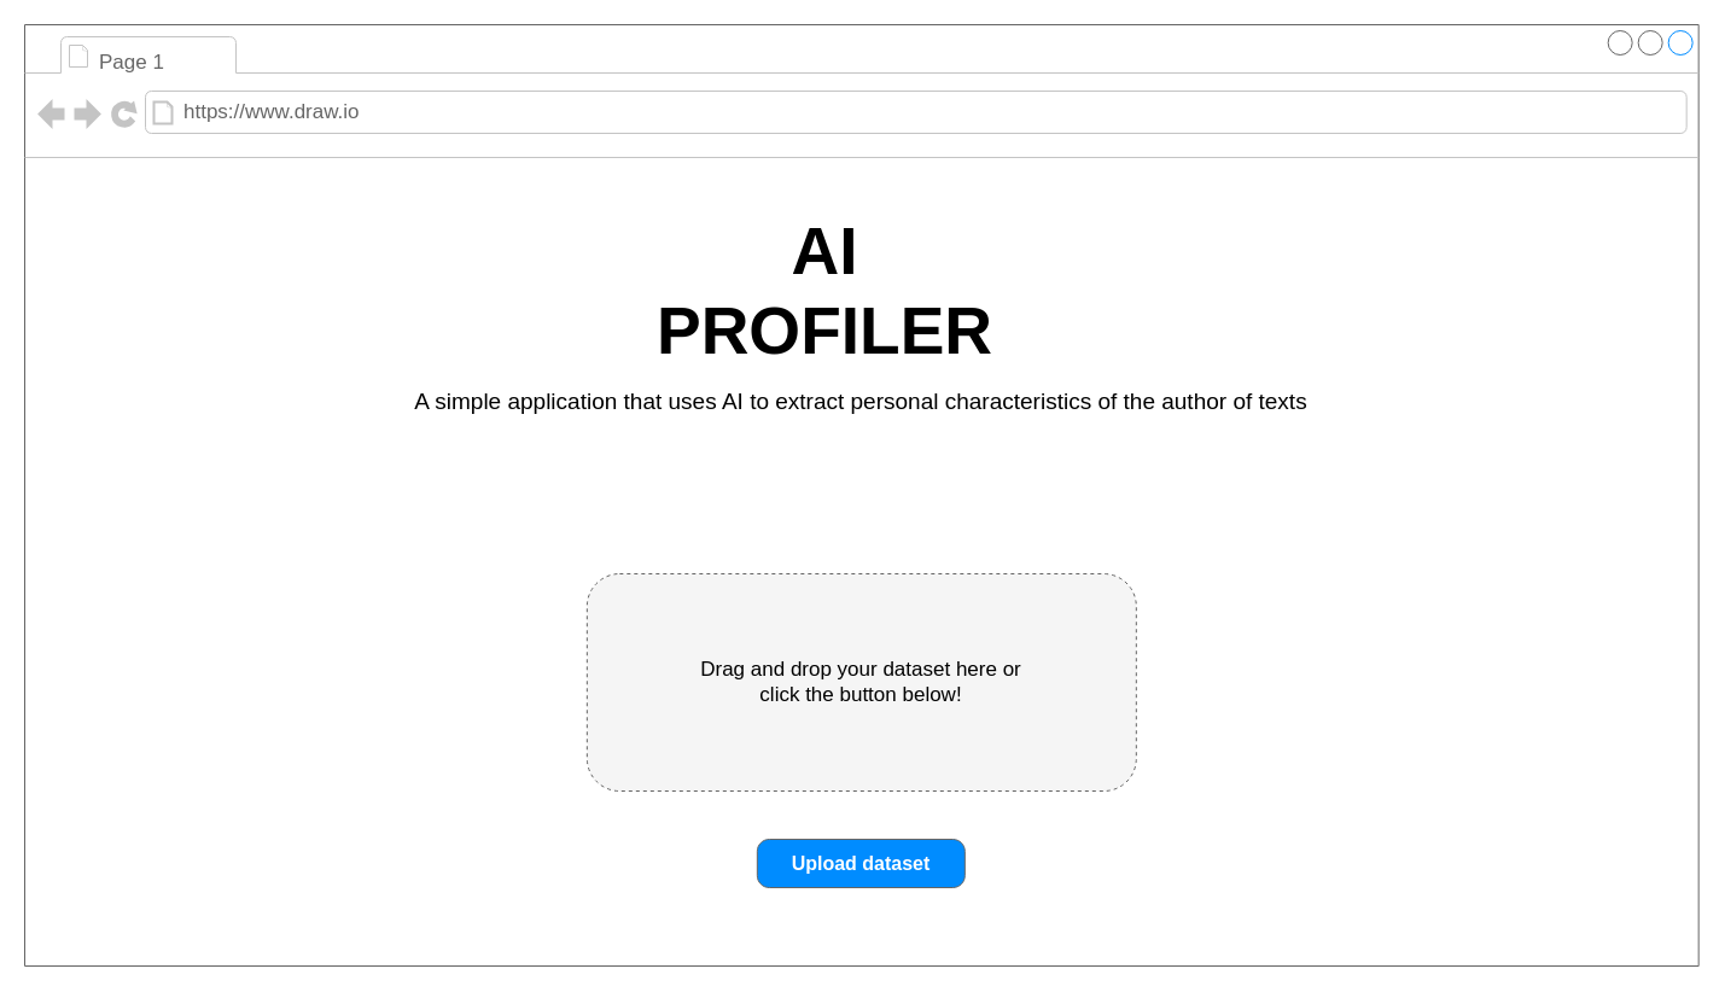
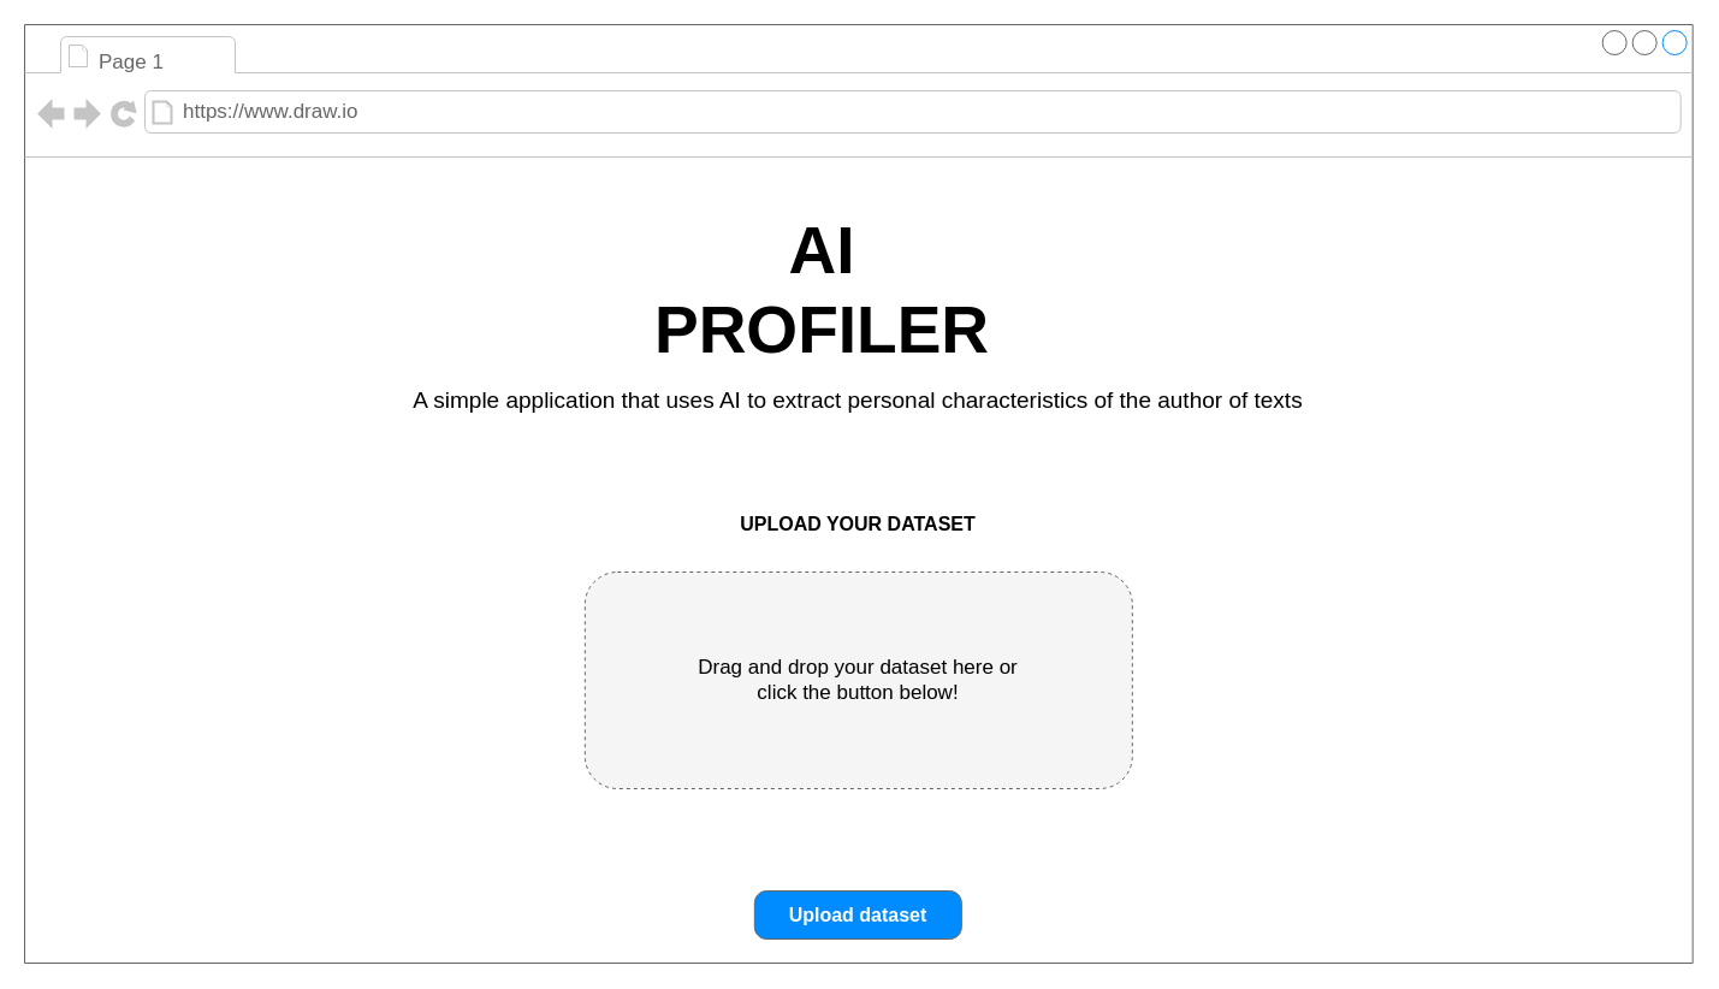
  <mxCell id="0" />
  <mxCell id="1" parent="0" />
  <mxCell id="2" value="" style="strokeWidth=1;shadow=0;dashed=0;align=center;shape=mxgraph.mockup.containers.browserWindow;rSize=0;strokeColor=#666666;strokeColor2=#008cff;strokeColor3=#c4c4c4;mainText=,;recursiveResize=0;fontSize=22;html=1;aspect=fixed;" parent="1" vertex="1"><mxGeometry y="20" width="1386.67" height="780" as="geometry" x="20" /></mxCell>
  <mxCell id="3" value="Page 1" style="strokeWidth=1;shadow=0;dashed=0;align=center;html=1;shape=mxgraph.mockup.containers.anchor;fontSize=17;fontColor=#666666;align=left;whiteSpace=wrap;" parent="2" vertex="1"><mxGeometry x="60" y="12" width="110" height="40" as="geometry" /></mxCell>
  <mxCell id="4" value="https://www.draw.io" style="strokeWidth=1;shadow=0;dashed=0;align=center;html=1;shape=mxgraph.mockup.containers.anchor;rSize=0;fontSize=17;fontColor=#666666;align=left;" parent="2" vertex="1"><mxGeometry x="130" y="60" width="250" height="26" as="geometry" /></mxCell>
  <mxCell id="5" value="AI PROFILER" style="text;html=1;strokeColor=none;fillColor=none;align=center;verticalAlign=middle;whiteSpace=wrap;rounded=0;fontSize=55;fontStyle=1;" parent="2" vertex="1"><mxGeometry x="498.33" y="150" width="330" height="140" as="geometry" /></mxCell>
  <mxCell id="6" value="A simple application that uses AI to extract personal characteristics of the author of texts" style="text;spacingTop=-5;whiteSpace=wrap;html=1;align=center;fontSize=19;fontFamily=Helvetica;fillColor=none;strokeColor=none;" parent="2" vertex="1"><mxGeometry x="294.7" y="300" width="796.25" height="30" as="geometry" /></mxCell>
  <mxCell id="7" value="" style="rounded=1;whiteSpace=wrap;html=1;dashed=1;fillColor=#f5f5f5;fontColor=#333333;strokeColor=#666666;fontSize=19;" parent="2" vertex="1"><mxGeometry x="465.83" y="455" width="455" height="180" as="geometry" /></mxCell>
- <mxCell id="8" value="Upload dataset" style="strokeWidth=1;shadow=0;dashed=0;align=center;html=1;shape=mxgraph.mockup.buttons.button;strokeColor=#666666;fontColor=#ffffff;mainText=;buttonStyle=round;fontSize=16;fontStyle=1;fillColor=#008cff;whiteSpace=wrap;" parent="2" vertex="1"><mxGeometry x="606.83" y="675" width="172" height="40" as="geometry" /></mxCell>
+ <mxCell id="8" value="Upload dataset" style="strokeWidth=1;shadow=0;dashed=0;align=center;html=1;shape=mxgraph.mockup.buttons.button;strokeColor=#666666;fontColor=#ffffff;mainText=;buttonStyle=round;fontSize=16;fontStyle=1;fillColor=#008cff;whiteSpace=wrap;" parent="2" vertex="1"><mxGeometry x="606.83" y="720" width="172" height="40" as="geometry" /></mxCell>
  <mxCell id="9" value="Drag and drop your dataset here or click the button below!" style="text;html=1;strokeColor=none;fillColor=none;align=center;verticalAlign=middle;whiteSpace=wrap;rounded=0;fontSize=17;" parent="2" vertex="1"><mxGeometry x="552.83" y="530" width="280" height="30" as="geometry" /></mxCell>
+ <mxCell id="10" value="UPLOAD YOUR DATASET" style="text;html=1;strokeColor=none;fillColor=none;align=center;verticalAlign=middle;whiteSpace=wrap;rounded=0;fontSize=16;fontStyle=1" parent="2" vertex="1"><mxGeometry x="593.34" y="400" width="200" height="30" as="geometry" /></mxCell>
